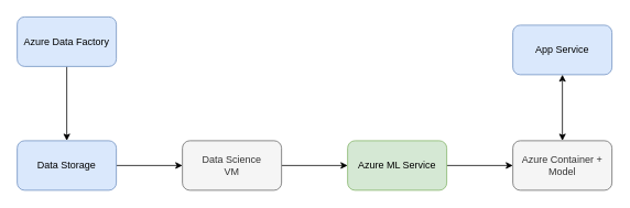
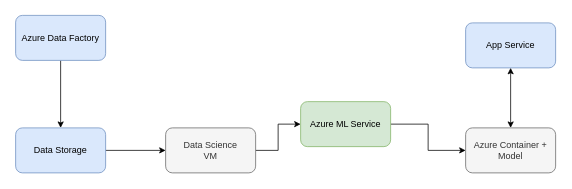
  <mxCell id="0" />
  <mxCell id="1" parent="0" />
  <mxCell id="2" value="App Service" style="rounded=1;whiteSpace=wrap;html=1;fillColor=#dae8fc;strokeColor=#6c8ebf;" vertex="1" parent="1"><mxGeometry x="620" y="30" width="120" height="60" as="geometry" /></mxCell>
  <mxCell id="3" value="" style="edgeStyle=orthogonalEdgeStyle;rounded=0;orthogonalLoop=1;jettySize=auto;html=1;" edge="1" parent="1" source="4" target="9"><mxGeometry relative="1" as="geometry" /></mxCell>
- <mxCell id="4" value="Azure ML Service" style="rounded=1;whiteSpace=wrap;html=1;fillColor=#d5e8d4;strokeColor=#82b366;" vertex="1" parent="1"><mxGeometry x="420" y="170" width="120" height="60" as="geometry" /></mxCell>
+ <mxCell id="4" value="Azure ML Service" style="rounded=1;whiteSpace=wrap;html=1;fillColor=#d5e8d4;strokeColor=#82b366;" vertex="1" parent="1"><mxGeometry x="400" y="135" width="120" height="60" as="geometry" /></mxCell>
  <mxCell id="5" value="" style="edgeStyle=orthogonalEdgeStyle;rounded=0;orthogonalLoop=1;jettySize=auto;html=1;" edge="1" parent="1" source="6" target="11"><mxGeometry relative="1" as="geometry" /></mxCell>
  <mxCell id="6" value="Azure Data Factory" style="rounded=1;whiteSpace=wrap;html=1;fillColor=#dae8fc;strokeColor=#6c8ebf;" vertex="1" parent="1"><mxGeometry x="20" y="20" width="120" height="60" as="geometry" /></mxCell>
  <mxCell id="7" style="edgeStyle=orthogonalEdgeStyle;rounded=0;orthogonalLoop=1;jettySize=auto;html=1;entryX=0;entryY=0.5;entryDx=0;entryDy=0;" edge="1" parent="1" source="8" target="4"><mxGeometry relative="1" as="geometry" /></mxCell>
  <mxCell id="8" value="Data Science&lt;br&gt;VM" style="whiteSpace=wrap;html=1;rounded=1;fillColor=#f5f5f5;strokeColor=#666666;fontColor=#333333;" vertex="1" parent="1"><mxGeometry x="220" y="170" width="120" height="60" as="geometry" /></mxCell>
  <mxCell id="9" value="Azure Container + Model" style="whiteSpace=wrap;html=1;rounded=1;fillColor=#f5f5f5;strokeColor=#666666;fontColor=#333333;" vertex="1" parent="1"><mxGeometry x="620" y="170" width="120" height="60" as="geometry" /></mxCell>
  <mxCell id="10" value="" style="edgeStyle=orthogonalEdgeStyle;rounded=0;orthogonalLoop=1;jettySize=auto;html=1;" edge="1" parent="1" source="11" target="8"><mxGeometry relative="1" as="geometry" /></mxCell>
  <mxCell id="11" value="Data Storage" style="whiteSpace=wrap;html=1;rounded=1;fillColor=#dae8fc;strokeColor=#6c8ebf;" vertex="1" parent="1"><mxGeometry x="20" y="170" width="120" height="60" as="geometry" /></mxCell>
  <mxCell id="12" value="" style="endArrow=classic;startArrow=classic;html=1;entryX=0.5;entryY=1;entryDx=0;entryDy=0;exitX=0.5;exitY=0;exitDx=0;exitDy=0;" edge="1" parent="1" source="9" target="2"><mxGeometry width="50" height="50" relative="1" as="geometry"><mxPoint x="570" y="160" as="sourcePoint" /><mxPoint x="620" y="110" as="targetPoint" /></mxGeometry></mxCell>
